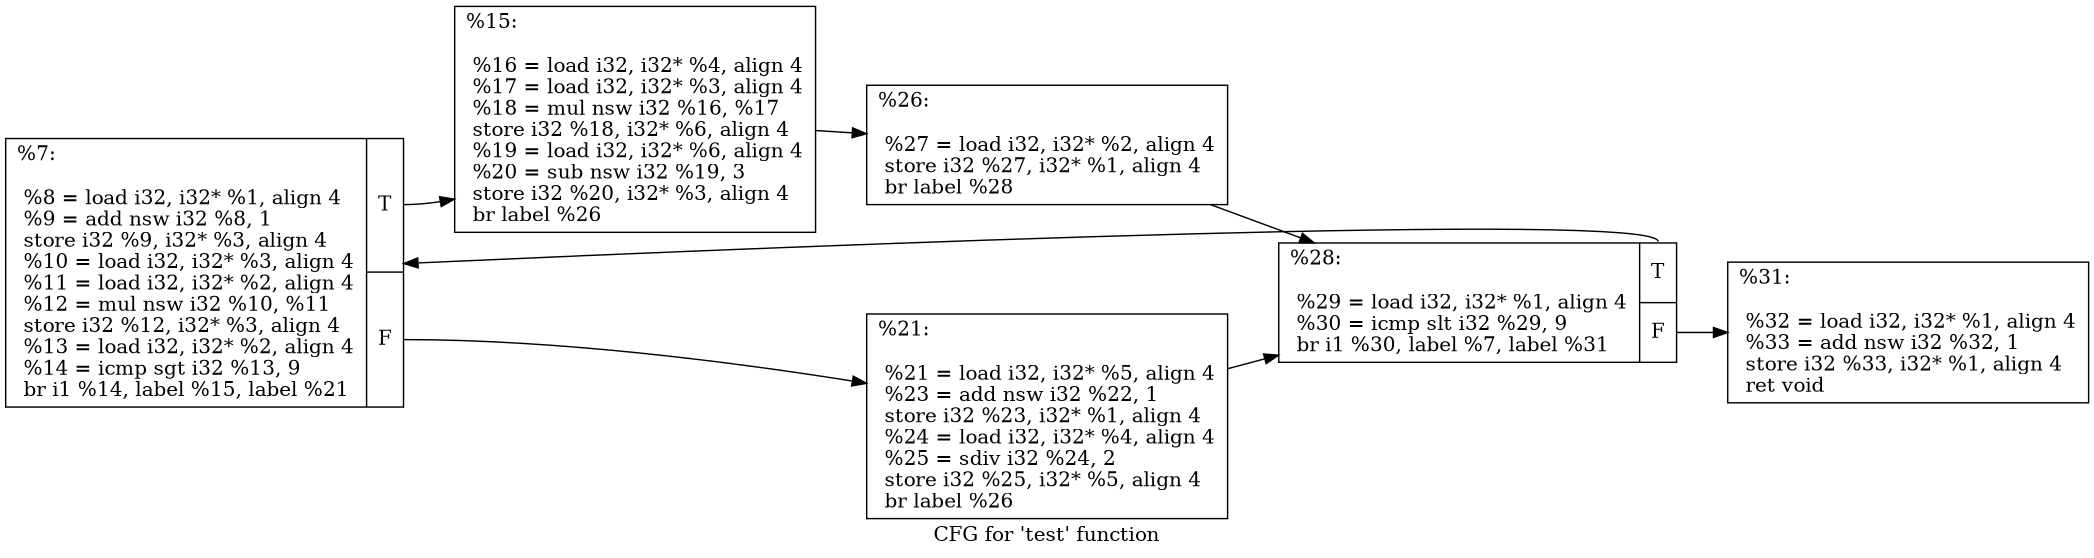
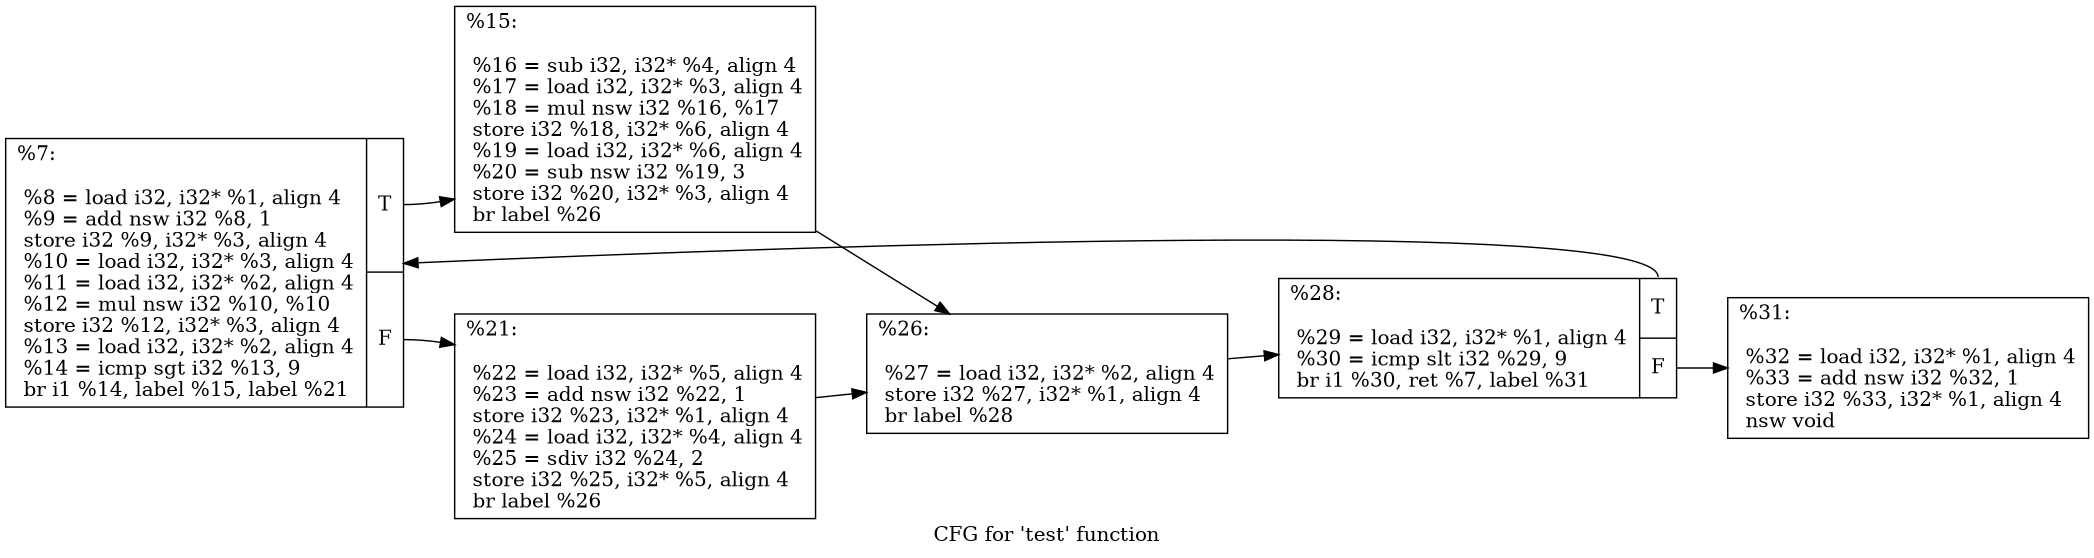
  digraph {
    label="CFG for 'test' function"
    rankdir=LR
    node [shape=record]
-   n1 [label="{%7:\l\l  %8 = load i32, i32* %1, align 4\l  %9 = add nsw i32 %8, 1\l  store i32 %9, i32* %3, align 4\l  %10 = load i32, i32* %3, align 4\l  %11 = load i32, i32* %2, align 4\l  %12 = mul nsw i32 %10, %11\l  store i32 %12, i32* %3, align 4\l  %13 = load i32, i32* %2, align 4\l  %14 = icmp sgt i32 %13, 9\l  br i1 %14, label %15, label %21\l|{<s0>T|<s1>F}}"]
-   n2 [label="{%15:\l\l  %16 = load i32, i32* %4, align 4\l  %17 = load i32, i32* %3, align 4\l  %18 = mul nsw i32 %16, %17\l  store i32 %18, i32* %6, align 4\l  %19 = load i32, i32* %6, align 4\l  %20 = sub nsw i32 %19, 3\l  store i32 %20, i32* %3, align 4\l  br label %26\l}"]
-   n3 [label="{%21:\l\l  %21 = load i32, i32* %5, align 4\l  %23 = add nsw i32 %22, 1\l  store i32 %23, i32* %1, align 4\l  %24 = load i32, i32* %4, align 4\l  %25 = sdiv i32 %24, 2\l  store i32 %25, i32* %5, align 4\l  br label %26\l}"]
+   n1 [label="{%7:\l\l  %8 = load i32, i32* %1, align 4\l  %9 = add nsw i32 %8, 1\l  store i32 %9, i32* %3, align 4\l  %10 = load i32, i32* %3, align 4\l  %11 = load i32, i32* %2, align 4\l  %12 = mul nsw i32 %10, %10\l  store i32 %12, i32* %3, align 4\l  %13 = load i32, i32* %2, align 4\l  %14 = icmp sgt i32 %13, 9\l  br i1 %14, label %15, label %21\l|{<s0>T|<s1>F}}"]
+   n2 [label="{%15:\l\l  %16 = sub i32, i32* %4, align 4\l  %17 = load i32, i32* %3, align 4\l  %18 = mul nsw i32 %16, %17\l  store i32 %18, i32* %6, align 4\l  %19 = load i32, i32* %6, align 4\l  %20 = sub nsw i32 %19, 3\l  store i32 %20, i32* %3, align 4\l  br label %26\l}"]
+   n3 [label="{%21:\l\l  %22 = load i32, i32* %5, align 4\l  %23 = add nsw i32 %22, 1\l  store i32 %23, i32* %1, align 4\l  %24 = load i32, i32* %4, align 4\l  %25 = sdiv i32 %24, 2\l  store i32 %25, i32* %5, align 4\l  br label %26\l}"]
    n4 [label="{%26:\l\l  %27 = load i32, i32* %2, align 4\l  store i32 %27, i32* %1, align 4\l  br label %28\l}"]
-   n5 [label="{%28:\l\l  %29 = load i32, i32* %1, align 4\l  %30 = icmp slt i32 %29, 9\l  br i1 %30, label %7, label %31\l|{<s0>T|<s1>F}}"]
-   n6 [label="{%31:\l\l  %32 = load i32, i32* %1, align 4\l  %33 = add nsw i32 %32, 1\l  store i32 %33, i32* %1, align 4\l  ret void\l}"]
+   n5 [label="{%28:\l\l  %29 = load i32, i32* %1, align 4\l  %30 = icmp slt i32 %29, 9\l  br i1 %30, ret %7, label %31\l|{<s0>T|<s1>F}}"]
+   n6 [label="{%31:\l\l  %32 = load i32, i32* %1, align 4\l  %33 = add nsw i32 %32, 1\l  store i32 %33, i32* %1, align 4\l  nsw void\l}"]
    n1 -> n2 [tailport=s0]
    n1 -> n3 [tailport=s1]
    n2 -> n4
-   n3 -> n5
+   n3 -> n4
    n4 -> n5
    n5 -> n1 [tailport=s0]
    n5 -> n6 [tailport=s1]
  }
